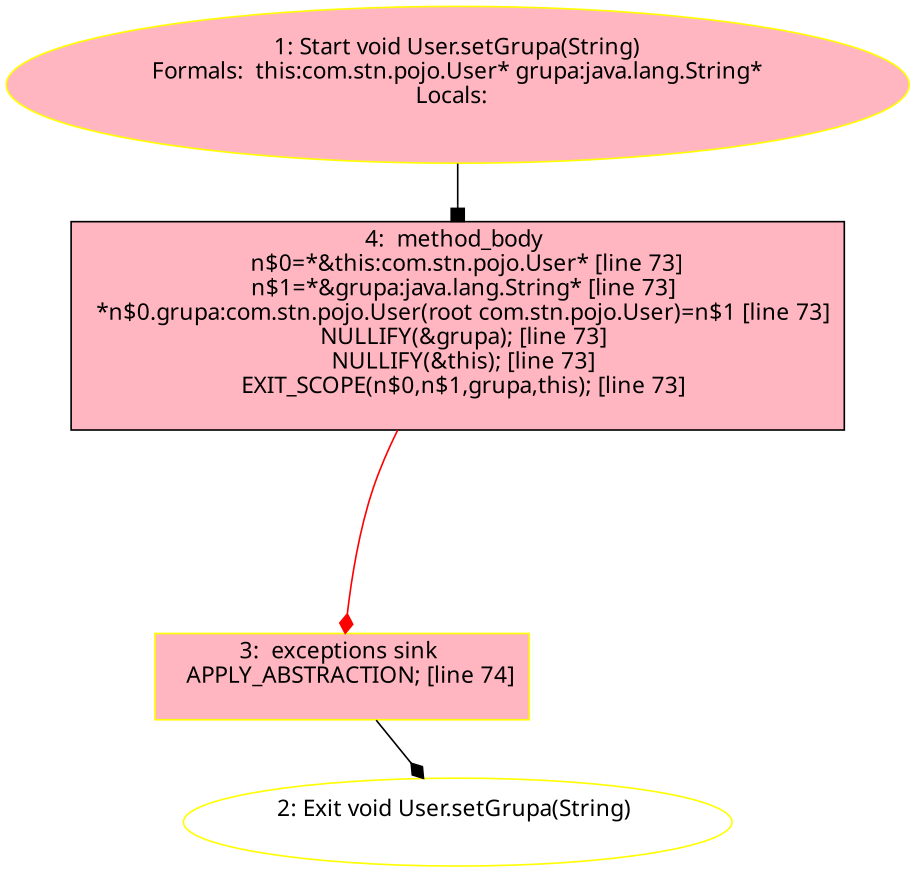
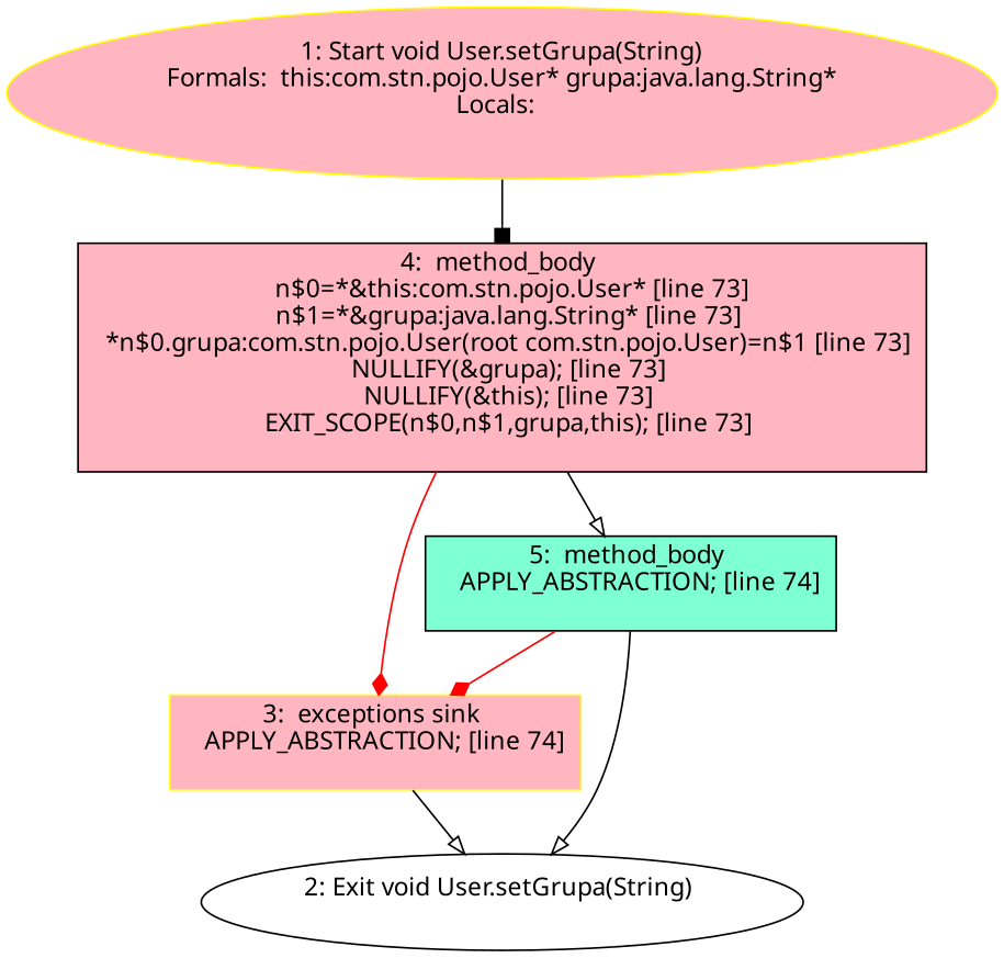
  digraph {
    fontname="Noto Sans"
    node [color=yellow fillcolor=lightpink fontname="Noto Sans" style=filled shape=box]
    edge [arrowhead=onormal fontname="Noto Sans"]
    n1 [label="1: Start void User.setGrupa(String)\nFormals:  this:com.stn.pojo.User* grupa:java.lang.String*\nLocals:  \n  " shape=""]
    n2 [label="4:  method_body \n   n$0=*&this:com.stn.pojo.User* [line 73]\n  n$1=*&grupa:java.lang.String* [line 73]\n  *n$0.grupa:com.stn.pojo.User(root com.stn.pojo.User)=n$1 [line 73]\n  NULLIFY(&grupa); [line 73]\n  NULLIFY(&this); [line 73]\n  EXIT_SCOPE(n$0,n$1,grupa,this); [line 73]\n " color=""]
    n3 [label="3:  exceptions sink \n   APPLY_ABSTRACTION; [line 74]\n "]
-   n5 [fillcolor=white label="2: Exit void User.setGrupa(String) \n  " shape=""]
+   n4 [fillcolor=aquamarine label="5:  method_body \n   APPLY_ABSTRACTION; [line 74]\n " color=""]
+   n5 [color=black fillcolor=white label="2: Exit void User.setGrupa(String) \n  " shape=""]
    n1 -> n2 [arrowhead=box]
    n2 -> n3 [arrowhead=diamond color=red]
-   n3 -> n5 [arrowhead=diamond]
+   n2 -> n4
+   n3 -> n5
+   n4 -> n3 [arrowhead=diamond color=red]
+   n4 -> n5
  }
